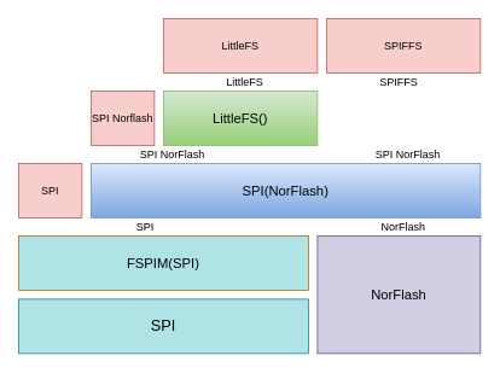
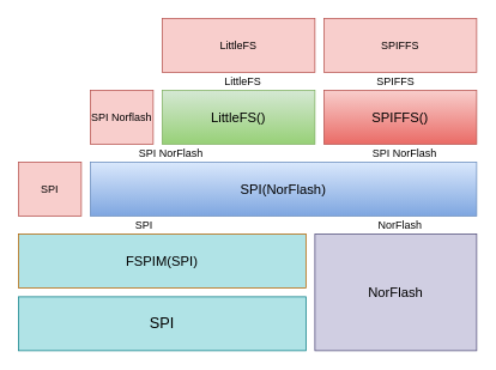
  <mxCell id="0" />
  <mxCell id="1" parent="0" />
  <mxCell id="2" value="&lt;font color=&quot;#000000&quot;&gt;LittleFS &lt;/font&gt;" style="rounded=0;whiteSpace=wrap;html=1;fillColor=#f8cecc;strokeColor=#b85450;" parent="1" vertex="1"><mxGeometry x="180" y="20" width="170" height="60" as="geometry" /></mxCell>
  <mxCell id="3" value="&lt;font style=&quot;font-size: 15px&quot; color=&quot;#000000&quot;&gt;LittleFS()&lt;/font&gt;" style="rounded=0;whiteSpace=wrap;html=1;fillColor=#d5e8d4;gradientColor=#97d077;strokeColor=#82b366;" parent="1" vertex="1"><mxGeometry x="180" y="100" width="170" height="60" as="geometry" /></mxCell>
+ <mxCell id="4" value="&lt;font style=&quot;font-size: 15px&quot; color=&quot;#000000&quot;&gt;SPIFFS()&lt;/font&gt;" style="rounded=0;whiteSpace=wrap;html=1;fillColor=#f8cecc;gradientColor=#ea6b66;strokeColor=#b85450;" parent="1" vertex="1"><mxGeometry x="360" y="100" width="170" height="60" as="geometry" /></mxCell>
  <mxCell id="5" value="&lt;font style=&quot;font-size: 15px&quot; color=&quot;#000000&quot;&gt;SPI(NorFlash)&lt;/font&gt;" style="rounded=0;whiteSpace=wrap;html=1;fillColor=#dae8fc;gradientColor=#7ea6e0;strokeColor=#6c8ebf;" parent="1" vertex="1"><mxGeometry x="100" y="180" width="430" height="60" as="geometry" /></mxCell>
  <mxCell id="6" value="&lt;font style=&quot;font-size: 15px&quot; color=&quot;#000000&quot;&gt;FSPIM(SPI)&lt;/font&gt;" style="rounded=0;whiteSpace=wrap;html=1;fillColor=#b0e3e6;strokeColor=#b46504;" parent="1" vertex="1"><mxGeometry x="20" y="260" width="320" height="60" as="geometry" /></mxCell>
  <mxCell id="7" value="&lt;font color=&quot;#000000&quot; style=&quot;font-size: 17px&quot;&gt;SPI&lt;/font&gt;" style="rounded=0;whiteSpace=wrap;html=1;fillColor=#b0e3e6;strokeColor=#0e8088;" parent="1" vertex="1"><mxGeometry x="20" y="330" width="320" height="60" as="geometry" /></mxCell>
  <mxCell id="8" value="&lt;font style=&quot;font-size: 15px&quot; color=&quot;#000000&quot;&gt;NorFlash&lt;/font&gt;" style="rounded=0;whiteSpace=wrap;html=1;fillColor=#d0cee2;strokeColor=#56517e;" parent="1" vertex="1"><mxGeometry x="350" y="260" width="180" height="130" as="geometry" /></mxCell>
  <mxCell id="9" value="&lt;font color=&quot;#000000&quot;&gt;SPI &lt;/font&gt;" style="text;html=1;strokeColor=none;fillColor=none;align=center;verticalAlign=middle;whiteSpace=wrap;rounded=0;" parent="1" vertex="1"><mxGeometry x="120" y="240" width="80" height="20" as="geometry" /></mxCell>
  <mxCell id="10" value="&lt;font color=&quot;#000000&quot;&gt;NorFlash&lt;/font&gt;" style="text;html=1;strokeColor=none;fillColor=none;align=center;verticalAlign=middle;whiteSpace=wrap;rounded=0;" parent="1" vertex="1"><mxGeometry x="370" y="240" width="150" height="20" as="geometry" /></mxCell>
  <mxCell id="11" value="&lt;font color=&quot;#000000&quot;&gt;SPI NorFlash &lt;/font&gt;" style="text;html=1;strokeColor=none;fillColor=none;align=center;verticalAlign=middle;whiteSpace=wrap;rounded=0;" parent="1" vertex="1"><mxGeometry x="120" y="160" width="140" height="20" as="geometry" /></mxCell>
  <mxCell id="12" value="&lt;font color=&quot;#000000&quot;&gt;SPI NorFlash &lt;/font&gt;" style="text;html=1;strokeColor=none;fillColor=none;align=center;verticalAlign=middle;whiteSpace=wrap;rounded=0;" parent="1" vertex="1"><mxGeometry x="380" y="160" width="140" height="20" as="geometry" /></mxCell>
  <mxCell id="13" value="&lt;font color=&quot;#000000&quot;&gt;LittleFS &lt;/font&gt;" style="text;html=1;strokeColor=none;fillColor=none;align=center;verticalAlign=middle;whiteSpace=wrap;rounded=0;" parent="1" vertex="1"><mxGeometry x="200" y="80" width="140" height="20" as="geometry" /></mxCell>
  <mxCell id="14" value="&lt;font color=&quot;#000000&quot;&gt;SPIFFS &lt;/font&gt;" style="text;html=1;strokeColor=none;fillColor=none;align=center;verticalAlign=middle;whiteSpace=wrap;rounded=0;" parent="1" vertex="1"><mxGeometry x="370" y="80" width="140" height="20" as="geometry" /></mxCell>
  <mxCell id="15" value="&lt;font color=&quot;#000000&quot;&gt;SPI Norflash&lt;/font&gt;" style="rounded=0;whiteSpace=wrap;html=1;fillColor=#f8cecc;strokeColor=#b85450;" vertex="1" parent="1"><mxGeometry x="100" y="100" width="70" height="60" as="geometry" /></mxCell>
  <mxCell id="16" value="&lt;font color=&quot;#000000&quot;&gt;SPI &lt;/font&gt;" style="rounded=0;whiteSpace=wrap;html=1;fillColor=#f8cecc;strokeColor=#b85450;" vertex="1" parent="1"><mxGeometry x="20" y="180" width="70" height="60" as="geometry" /></mxCell>
  <mxCell id="17" value="&lt;font color=&quot;#000000&quot;&gt;SPIFFS &lt;/font&gt;" style="rounded=0;whiteSpace=wrap;html=1;fillColor=#f8cecc;strokeColor=#b85450;" vertex="1" parent="1"><mxGeometry x="360" y="20" width="170" height="60" as="geometry" /></mxCell>
